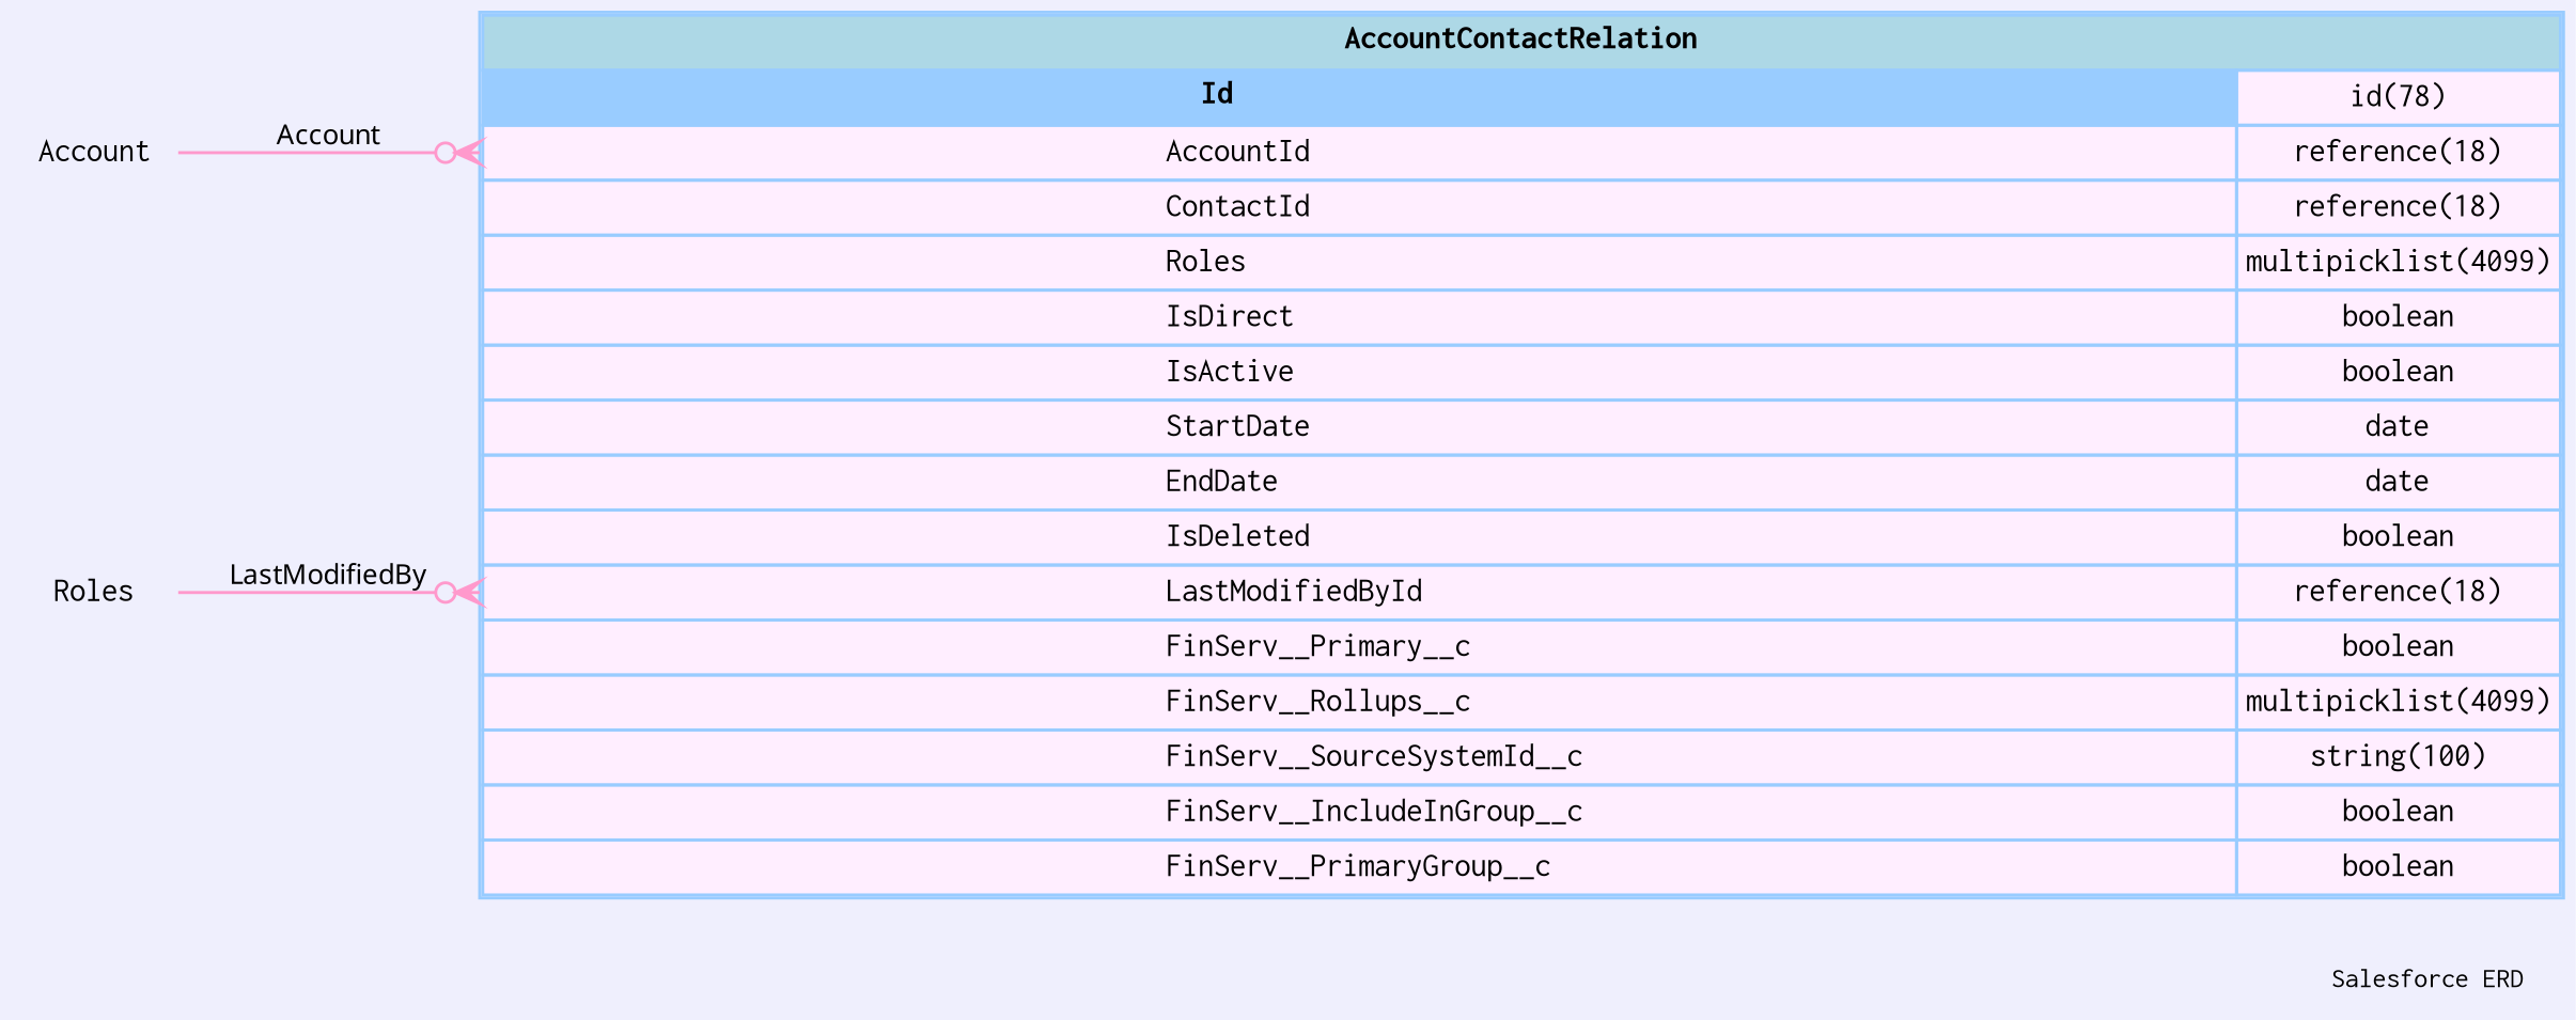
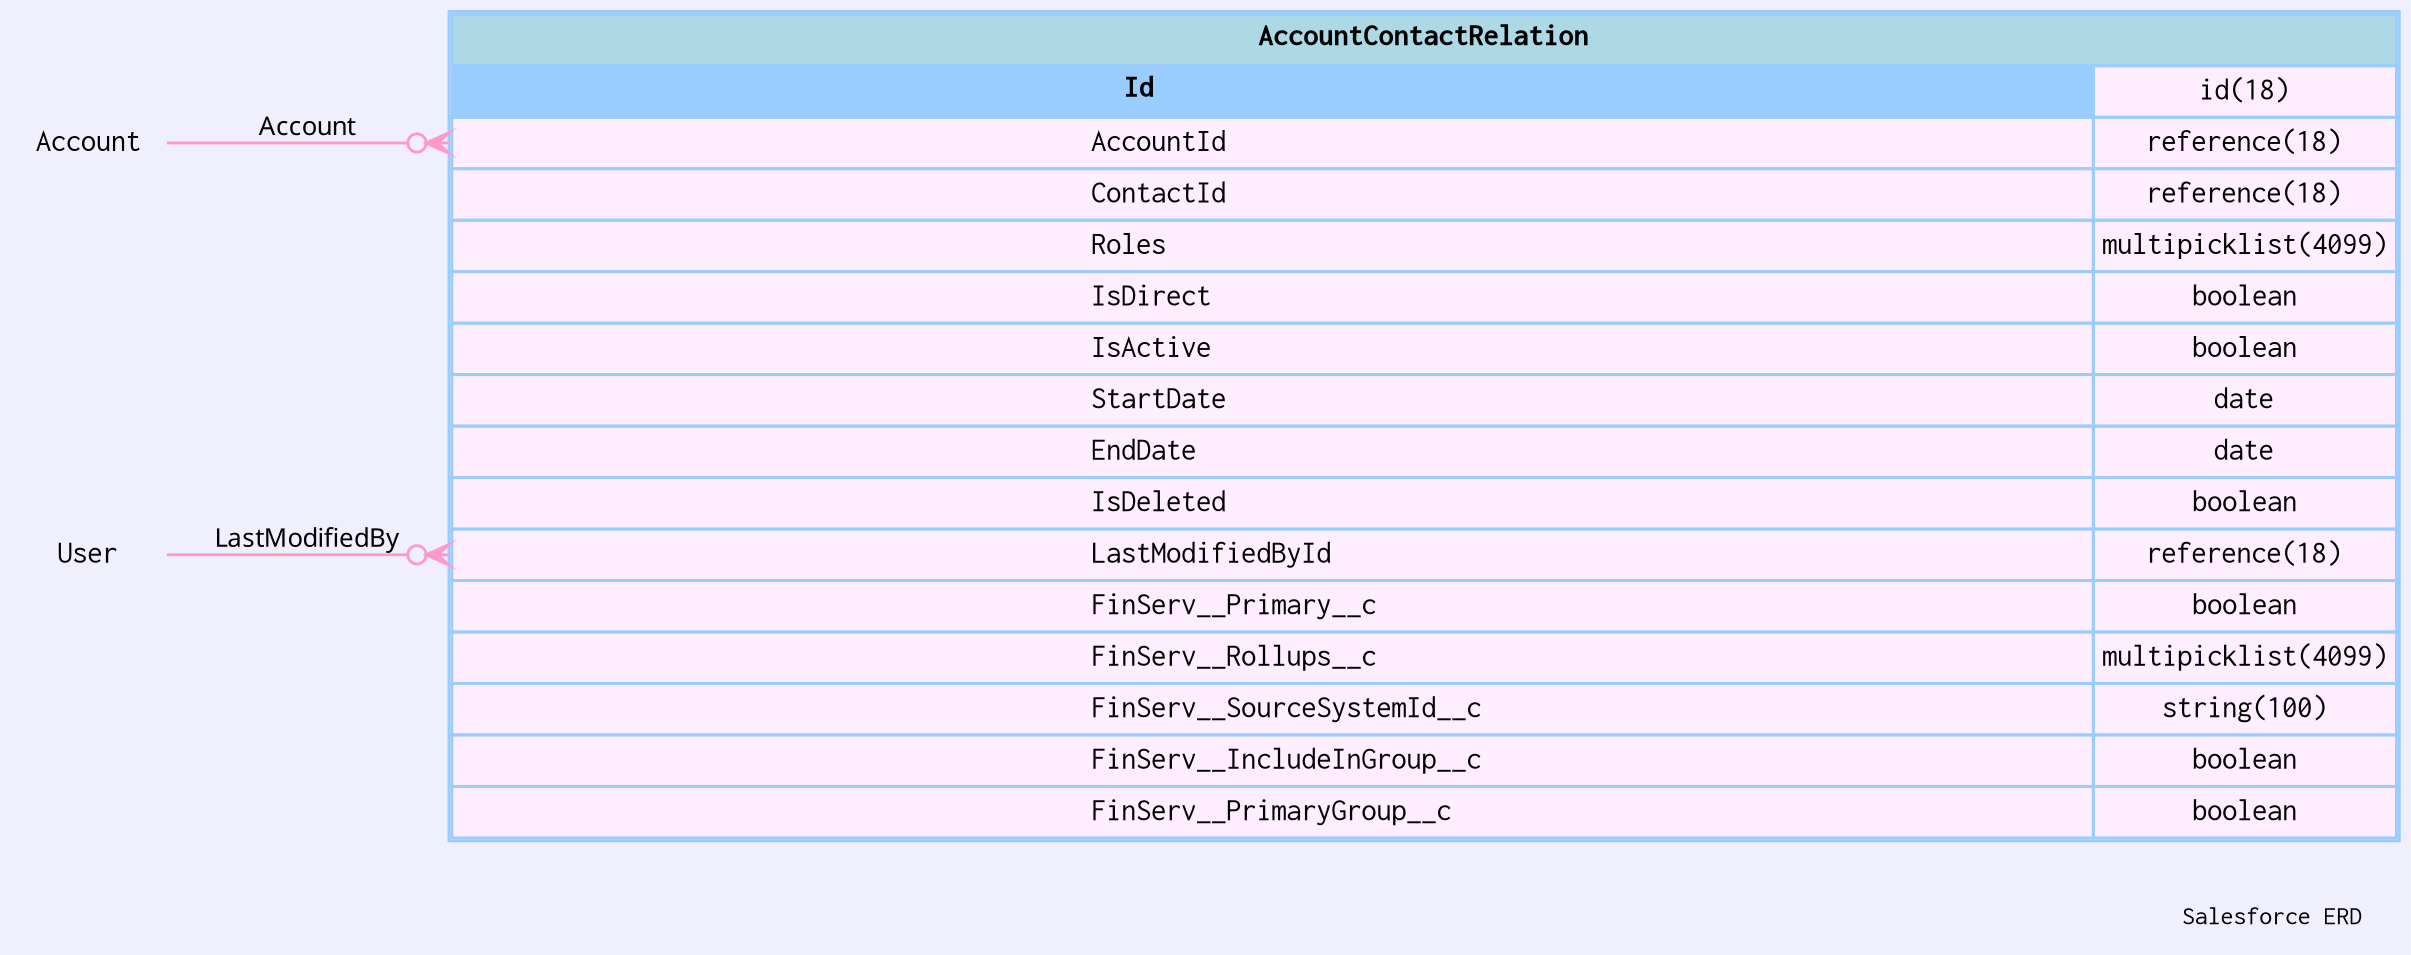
  digraph {
    bgcolor="#efeffd"
    fontname=Courier
    fontsize=9
    label="Salesforce ERD "
    labeljust=r
    nodesep=0.18
    rankdir=RL
    ranksep=0.46
    node [color="#99ccff" fontname=Courier fontsize=11 shape=plaintext]
    edge [arrowhead=none arrowsize=0.8 arrowtail=crowodot color="#ff99cc" dir=back fontname=Monaco fontsize=9 headport="Id:e"]
-   n1 [label=<                 <table border="1" cellborder="1" cellspacing="0" bgcolor="#ffeeff" >                      <tr><td colspan="3" bgcolor="lightblue"><b>AccountContactRelation</b></td></tr>              <tr>                                         <td  bgcolor="#99ccff" port="Id" align="left">                                            <b>Id</b>                                         </td><td>id(78)</td></tr> <tr>                                          <td port="AccountId" align="left">                                          AccountId                                        </td><td>reference(18)</td></tr> <tr>                                          <td port="ContactId" align="left">                                          ContactId                                        </td><td>reference(18)</td></tr> <tr>                                          <td port="Roles" align="left">                                          Roles                                        </td><td>multipicklist(4099)</td></tr> <tr>                                          <td port="IsDirect" align="left">                                          IsDirect                                        </td><td>boolean</td></tr> <tr>                                          <td port="IsActive" align="left">                                          IsActive                                        </td><td>boolean</td></tr> <tr>                                          <td port="StartDate" align="left">                                          StartDate                                        </td><td>date</td></tr> <tr>                                          <td port="EndDate" align="left">                                          EndDate                                        </td><td>date</td></tr> <tr>                                          <td port="IsDeleted" align="left">                                          IsDeleted                                        </td><td>boolean</td></tr> <tr>                                          <td port="LastModifiedById" align="left">                                          LastModifiedById                                        </td><td>reference(18)</td></tr> <tr>                                          <td port="FinServ__Primary__c" align="left">                                          FinServ__Primary__c                                        </td><td>boolean</td></tr> <tr>                                          <td port="FinServ__Rollups__c" align="left">                                          FinServ__Rollups__c                                        </td><td>multipicklist(4099)</td></tr> <tr>                                          <td port="FinServ__SourceSystemId__c" align="left">                                          FinServ__SourceSystemId__c                                        </td><td>string(100)</td></tr> <tr>                                          <td port="FinServ__IncludeInGroup__c" align="left">                                          FinServ__IncludeInGroup__c                                        </td><td>boolean</td></tr> <tr>                                          <td port="FinServ__PrimaryGroup__c" align="left">                                          FinServ__PrimaryGroup__c                                        </td><td>boolean</td></tr>                             </table>                 > margin=0 shape=none]
+   n1 [label=<                 <table border="1" cellborder="1" cellspacing="0" bgcolor="#ffeeff" >                      <tr><td colspan="3" bgcolor="lightblue"><b>AccountContactRelation</b></td></tr>              <tr>                                         <td  bgcolor="#99ccff" port="Id" align="left">                                            <b>Id</b>                                         </td><td>id(18)</td></tr> <tr>                                          <td port="AccountId" align="left">                                          AccountId                                        </td><td>reference(18)</td></tr> <tr>                                          <td port="ContactId" align="left">                                          ContactId                                        </td><td>reference(18)</td></tr> <tr>                                          <td port="Roles" align="left">                                          Roles                                        </td><td>multipicklist(4099)</td></tr> <tr>                                          <td port="IsDirect" align="left">                                          IsDirect                                        </td><td>boolean</td></tr> <tr>                                          <td port="IsActive" align="left">                                          IsActive                                        </td><td>boolean</td></tr> <tr>                                          <td port="StartDate" align="left">                                          StartDate                                        </td><td>date</td></tr> <tr>                                          <td port="EndDate" align="left">                                          EndDate                                        </td><td>date</td></tr> <tr>                                          <td port="IsDeleted" align="left">                                          IsDeleted                                        </td><td>boolean</td></tr> <tr>                                          <td port="LastModifiedById" align="left">                                          LastModifiedById                                        </td><td>reference(18)</td></tr> <tr>                                          <td port="FinServ__Primary__c" align="left">                                          FinServ__Primary__c                                        </td><td>boolean</td></tr> <tr>                                          <td port="FinServ__Rollups__c" align="left">                                          FinServ__Rollups__c                                        </td><td>multipicklist(4099)</td></tr> <tr>                                          <td port="FinServ__SourceSystemId__c" align="left">                                          FinServ__SourceSystemId__c                                        </td><td>string(100)</td></tr> <tr>                                          <td port="FinServ__IncludeInGroup__c" align="left">                                          FinServ__IncludeInGroup__c                                        </td><td>boolean</td></tr> <tr>                                          <td port="FinServ__PrimaryGroup__c" align="left">                                          FinServ__PrimaryGroup__c                                        </td><td>boolean</td></tr>                             </table>                 > margin=0 shape=none]
    Account
-   User [label=Roles]
+   User
    n1 -> Account [label=Account tailport="AccountId:w"]
    n1 -> User [label=LastModifiedBy tailport="LastModifiedById:w"]
  }
